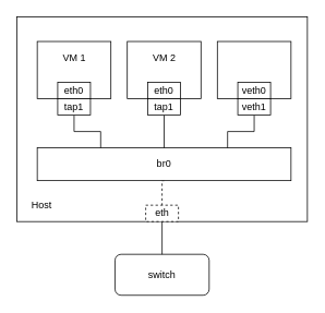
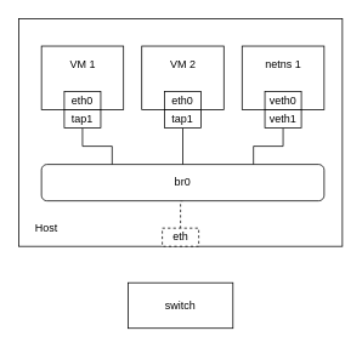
  <mxCell id="0" />
  <mxCell id="1" parent="0" />
  <mxCell id="2" value="" style="rounded=0;whiteSpace=wrap;html=1;fillColor=#FFFFFF;" vertex="1" parent="1"><mxGeometry x="20" y="20" width="355" height="250" as="geometry" /></mxCell>
  <mxCell id="3" value="" style="rounded=0;whiteSpace=wrap;html=1;fillColor=#FFFFFF;" vertex="1" parent="1"><mxGeometry x="45" y="50" width="90" height="70" as="geometry" /></mxCell>
  <mxCell id="4" style="endArrow=none;edgeStyle=orthogonalEdgeStyle;rounded=0;orthogonalLoop=1;jettySize=auto;html=1;exitX=0.5;exitY=1;exitDx=0;exitDy=0;entryX=0.5;entryY=0;entryDx=0;entryDy=0;dashed=1;" edge="1" parent="1" source="5" target="8"><mxGeometry relative="1" as="geometry" /></mxCell>
- <mxCell id="5" value="br0" style="rounded=0;whiteSpace=wrap;html=1;fillColor=#FFFFFF;" vertex="1" parent="1"><mxGeometry x="45" y="180" width="310" height="40" as="geometry" /></mxCell>
- <mxCell id="6" value="switch" style="whiteSpace=wrap;html=1;fillColor=#FFFFFF;rounded=1;" vertex="1" parent="1"><mxGeometry x="140" y="310" width="115" height="50" as="geometry" /></mxCell>
- <mxCell id="7" style="endArrow=none;edgeStyle=orthogonalEdgeStyle;rounded=0;orthogonalLoop=1;jettySize=auto;html=1;exitX=0.5;exitY=1;exitDx=0;exitDy=0;entryX=0.5;entryY=0;entryDx=0;entryDy=0;" edge="1" parent="1" source="8" target="6"><mxGeometry relative="1" as="geometry" /></mxCell>
+ <mxCell id="5" value="br0" style="whiteSpace=wrap;html=1;fillColor=#FFFFFF;rounded=1;" vertex="1" parent="1"><mxGeometry x="45" y="180" width="310" height="40" as="geometry" /></mxCell>
+ <mxCell id="6" value="switch" style="rounded=0;whiteSpace=wrap;html=1;fillColor=#FFFFFF;" vertex="1" parent="1"><mxGeometry x="140" y="310" width="115" height="50" as="geometry" /></mxCell>
  <mxCell id="8" value="eth" style="rounded=0;whiteSpace=wrap;html=1;fillColor=#FFFFFF;dashed=1;" vertex="1" parent="1"><mxGeometry x="177.5" y="250" width="40" height="20" as="geometry" /></mxCell>
  <mxCell id="9" value="eth0" style="rounded=0;whiteSpace=wrap;html=1;fillColor=#FFFFFF;" vertex="1" parent="1"><mxGeometry x="70" y="100" width="40" height="20" as="geometry" /></mxCell>
  <mxCell id="10" style="endArrow=none;edgeStyle=orthogonalEdgeStyle;rounded=0;orthogonalLoop=1;jettySize=auto;html=1;exitX=0.5;exitY=1;exitDx=0;exitDy=0;entryX=0.25;entryY=0;entryDx=0;entryDy=0;" edge="1" parent="1" source="11" target="5"><mxGeometry relative="1" as="geometry" /></mxCell>
  <mxCell id="11" value="tap1" style="rounded=0;whiteSpace=wrap;html=1;fillColor=#FFFFFF;" vertex="1" parent="1"><mxGeometry x="70" y="120" width="40" height="20" as="geometry" /></mxCell>
  <mxCell id="12" value="VM 1" style="text;html=1;align=center;verticalAlign=middle;resizable=0;points=[];autosize=1;" vertex="1" parent="1"><mxGeometry x="70" y="60" width="40" height="20" as="geometry" /></mxCell>
  <mxCell id="13" value="" style="rounded=0;whiteSpace=wrap;html=1;fillColor=#FFFFFF;" vertex="1" parent="1"><mxGeometry x="155" y="50" width="90" height="70" as="geometry" /></mxCell>
  <mxCell id="14" value="eth0" style="rounded=0;whiteSpace=wrap;html=1;fillColor=#FFFFFF;" vertex="1" parent="1"><mxGeometry x="180" y="100" width="40" height="20" as="geometry" /></mxCell>
  <mxCell id="15" style="endArrow=none;edgeStyle=orthogonalEdgeStyle;rounded=0;orthogonalLoop=1;jettySize=auto;html=1;exitX=0.5;exitY=1;exitDx=0;exitDy=0;" edge="1" parent="1" source="16" target="5"><mxGeometry relative="1" as="geometry" /></mxCell>
  <mxCell id="16" value="tap1" style="rounded=0;whiteSpace=wrap;html=1;fillColor=#FFFFFF;" vertex="1" parent="1"><mxGeometry x="180" y="120" width="40" height="20" as="geometry" /></mxCell>
  <mxCell id="17" value="VM 2" style="text;html=1;align=center;verticalAlign=middle;resizable=0;points=[];autosize=1;" vertex="1" parent="1"><mxGeometry x="180" y="60" width="40" height="20" as="geometry" /></mxCell>
  <mxCell id="18" value="" style="rounded=0;whiteSpace=wrap;html=1;fillColor=#FFFFFF;" vertex="1" parent="1"><mxGeometry x="265" y="50" width="90" height="70" as="geometry" /></mxCell>
  <mxCell id="19" value="veth0" style="rounded=0;whiteSpace=wrap;html=1;fillColor=#FFFFFF;" vertex="1" parent="1"><mxGeometry x="290" y="100" width="40" height="20" as="geometry" /></mxCell>
  <mxCell id="20" style="endArrow=none;edgeStyle=orthogonalEdgeStyle;rounded=0;orthogonalLoop=1;jettySize=auto;html=1;exitX=0.5;exitY=1;exitDx=0;exitDy=0;entryX=0.75;entryY=0;entryDx=0;entryDy=0;" edge="1" parent="1" source="21" target="5"><mxGeometry relative="1" as="geometry" /></mxCell>
  <mxCell id="21" value="veth1" style="rounded=0;whiteSpace=wrap;html=1;fillColor=#FFFFFF;" vertex="1" parent="1"><mxGeometry x="290" y="120" width="40" height="20" as="geometry" /></mxCell>
+ <mxCell id="22" value="netns 1" style="text;html=1;align=center;verticalAlign=middle;resizable=0;points=[];autosize=1;" vertex="1" parent="1"><mxGeometry x="285" y="60" width="50" height="20" as="geometry" /></mxCell>
  <mxCell id="23" value="Host" style="text;html=1;align=center;verticalAlign=middle;resizable=0;points=[];autosize=1;" vertex="1" parent="1"><mxGeometry x="30" y="240" width="40" height="20" as="geometry" /></mxCell>
